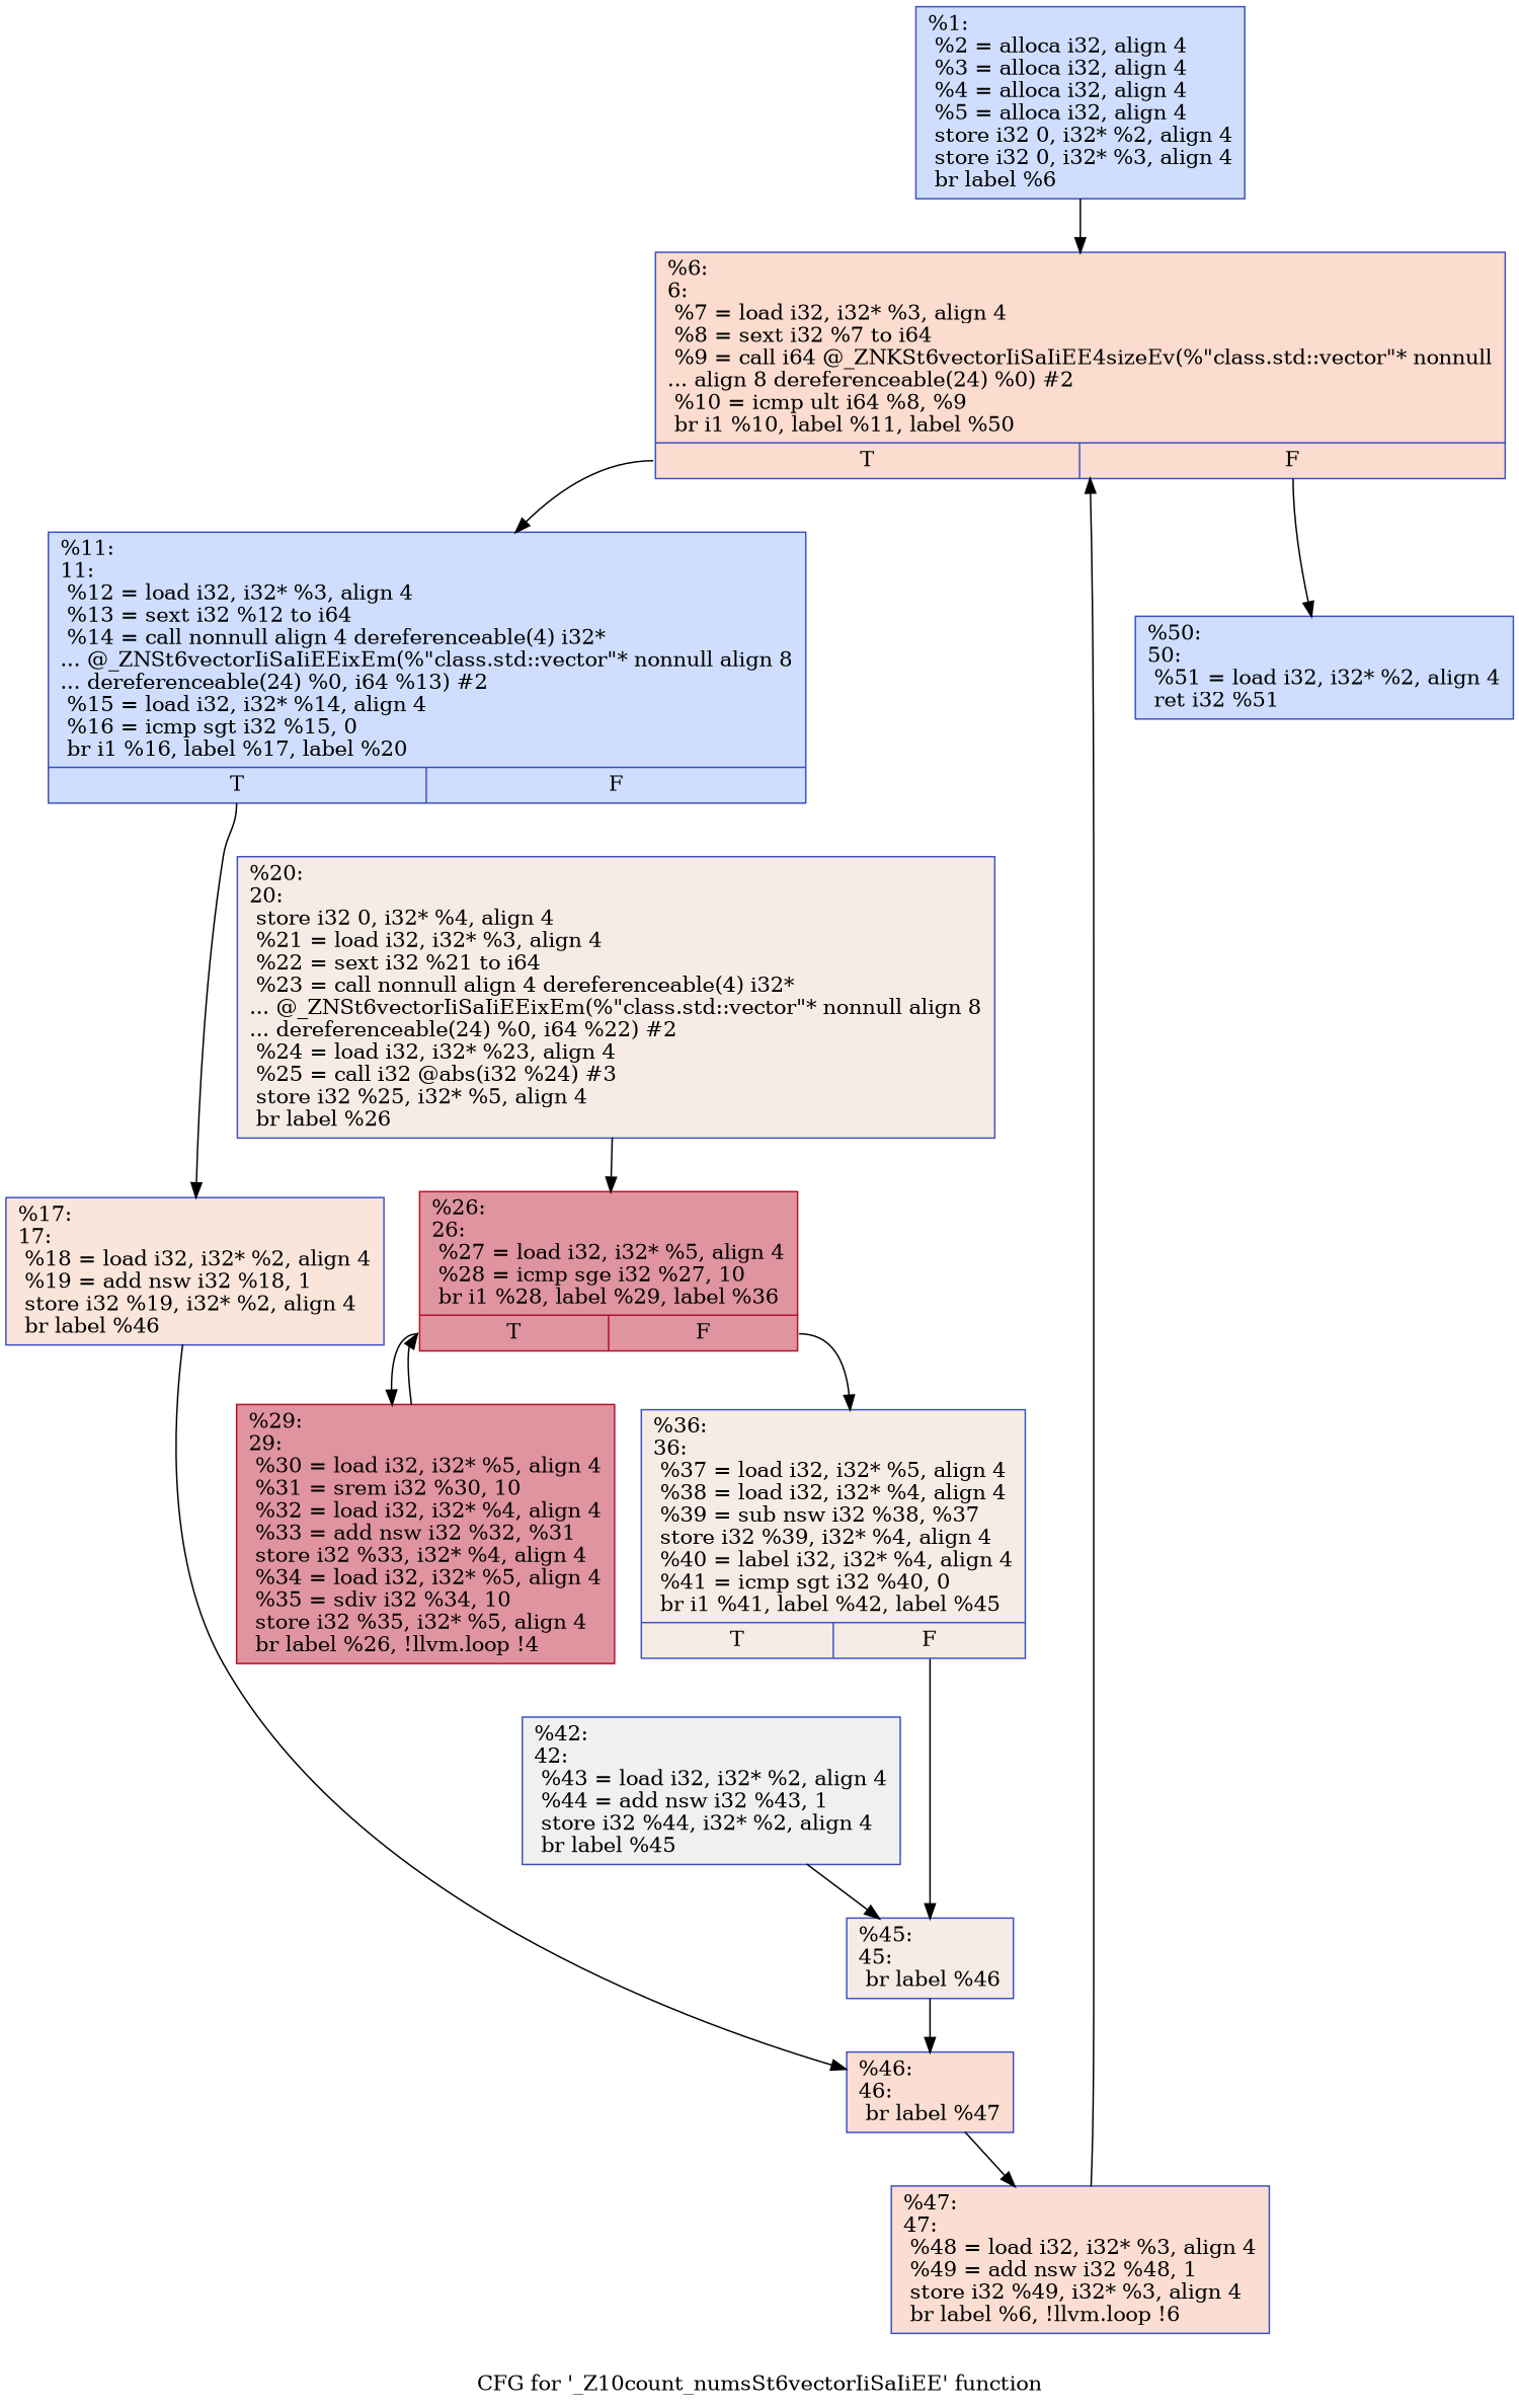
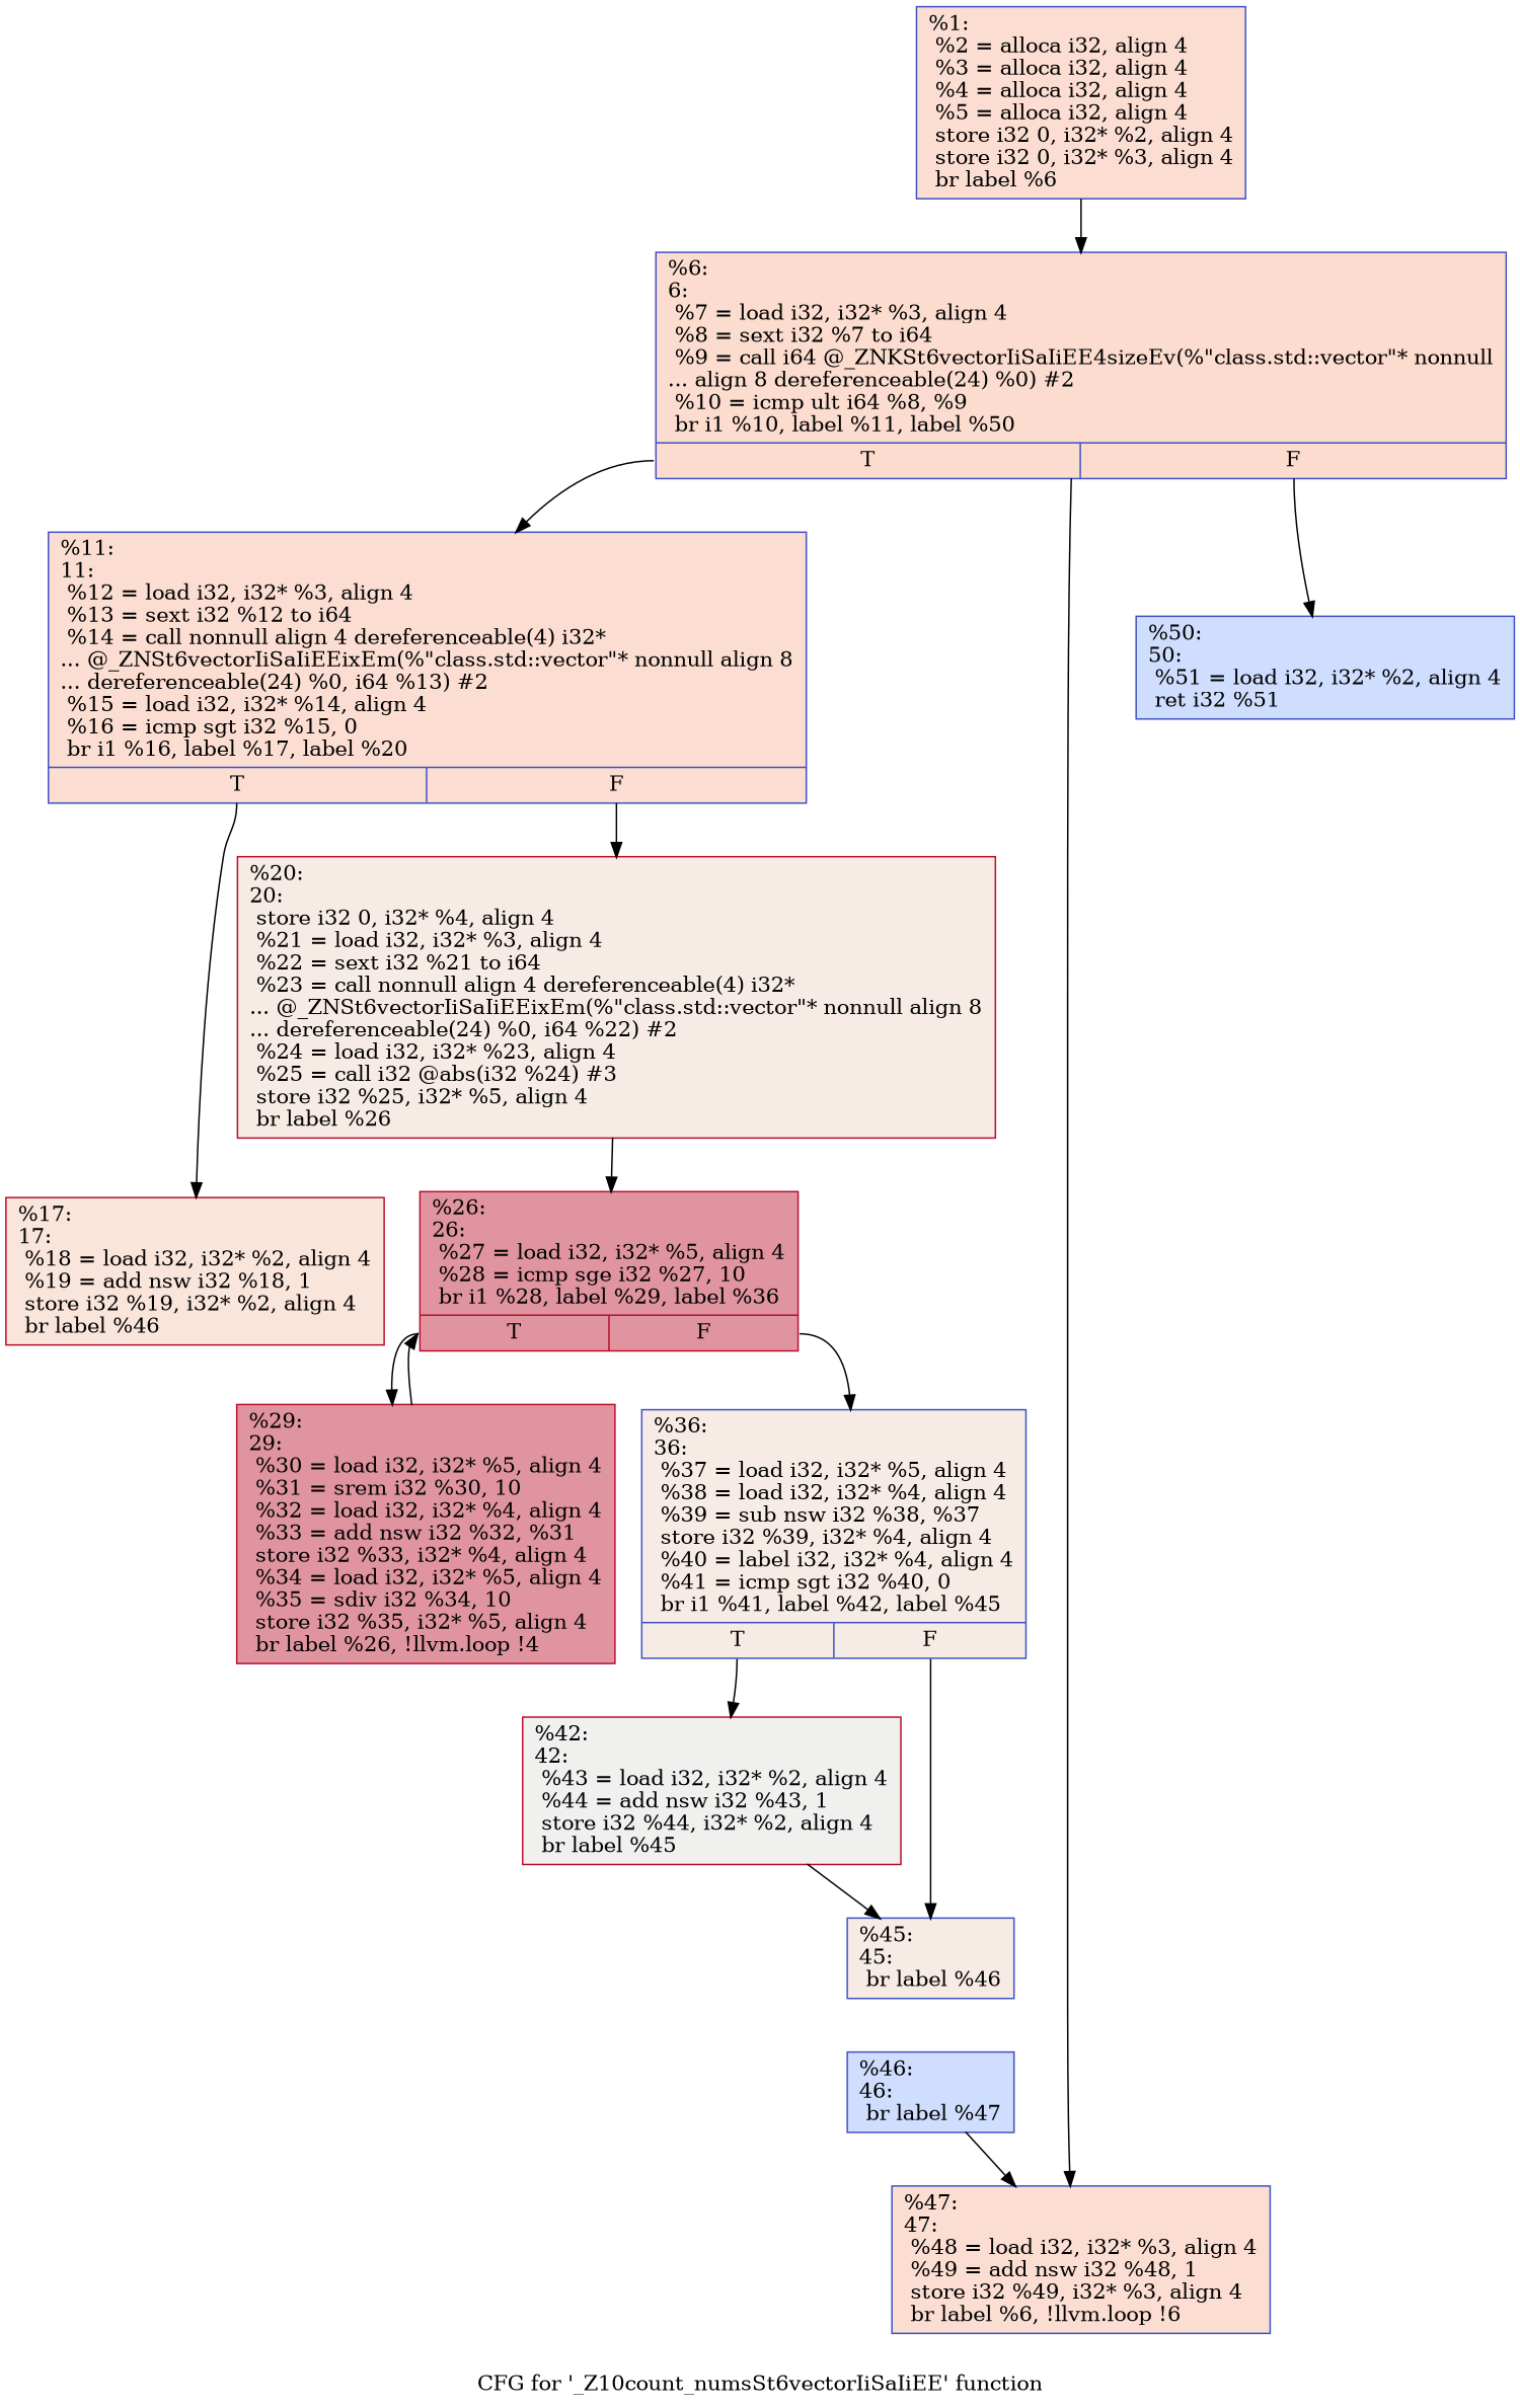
  digraph {
    label="CFG for '_Z10count_numsSt6vectorIiSaIiEE' function"
    node [color="#3d50c3ff" fillcolor="#f7b39670" shape=record style=filled]
-   n1 [fillcolor="#93b5fe70" label="{%1:\l  %2 = alloca i32, align 4\l  %3 = alloca i32, align 4\l  %4 = alloca i32, align 4\l  %5 = alloca i32, align 4\l  store i32 0, i32* %2, align 4\l  store i32 0, i32* %3, align 4\l  br label %6\l}"]
+   n1 [label="{%1:\l  %2 = alloca i32, align 4\l  %3 = alloca i32, align 4\l  %4 = alloca i32, align 4\l  %5 = alloca i32, align 4\l  store i32 0, i32* %2, align 4\l  store i32 0, i32* %3, align 4\l  br label %6\l}"]
    n2 [fillcolor="#f7af9170" label="{%6:\l6:                                                \l  %7 = load i32, i32* %3, align 4\l  %8 = sext i32 %7 to i64\l  %9 = call i64 @_ZNKSt6vectorIiSaIiEE4sizeEv(%\"class.std::vector\"* nonnull\l... align 8 dereferenceable(24) %0) #2\l  %10 = icmp ult i64 %8, %9\l  br i1 %10, label %11, label %50\l|{<s0>T|<s1>F}}"]
-   n3 [fillcolor="#93b5fe70" label="{%11:\l11:                                               \l  %12 = load i32, i32* %3, align 4\l  %13 = sext i32 %12 to i64\l  %14 = call nonnull align 4 dereferenceable(4) i32*\l... @_ZNSt6vectorIiSaIiEEixEm(%\"class.std::vector\"* nonnull align 8\l... dereferenceable(24) %0, i64 %13) #2\l  %15 = load i32, i32* %14, align 4\l  %16 = icmp sgt i32 %15, 0\l  br i1 %16, label %17, label %20\l|{<s0>T|<s1>F}}"]
+   n3 [label="{%11:\l11:                                               \l  %12 = load i32, i32* %3, align 4\l  %13 = sext i32 %12 to i64\l  %14 = call nonnull align 4 dereferenceable(4) i32*\l... @_ZNSt6vectorIiSaIiEEixEm(%\"class.std::vector\"* nonnull align 8\l... dereferenceable(24) %0, i64 %13) #2\l  %15 = load i32, i32* %14, align 4\l  %16 = icmp sgt i32 %15, 0\l  br i1 %16, label %17, label %20\l|{<s0>T|<s1>F}}"]
    n4 [fillcolor="#93b5fe70" label="{%50:\l50:                                               \l  %51 = load i32, i32* %2, align 4\l  ret i32 %51\l}"]
-   n5 [fillcolor="#f4c5ad70" label="{%17:\l17:                                               \l  %18 = load i32, i32* %2, align 4\l  %19 = add nsw i32 %18, 1\l  store i32 %19, i32* %2, align 4\l  br label %46\l}"]
-   n6 [fillcolor="#ecd3c570" label="{%20:\l20:                                               \l  store i32 0, i32* %4, align 4\l  %21 = load i32, i32* %3, align 4\l  %22 = sext i32 %21 to i64\l  %23 = call nonnull align 4 dereferenceable(4) i32*\l... @_ZNSt6vectorIiSaIiEEixEm(%\"class.std::vector\"* nonnull align 8\l... dereferenceable(24) %0, i64 %22) #2\l  %24 = load i32, i32* %23, align 4\l  %25 = call i32 @abs(i32 %24) #3\l  store i32 %25, i32* %5, align 4\l  br label %26\l}"]
-   n7 [label="{%46:\l46:                                               \l  br label %47\l}"]
+   n5 [color="#b70d28ff" fillcolor="#f4c5ad70" label="{%17:\l17:                                               \l  %18 = load i32, i32* %2, align 4\l  %19 = add nsw i32 %18, 1\l  store i32 %19, i32* %2, align 4\l  br label %46\l}"]
+   n6 [color="#b70d28ff" fillcolor="#ecd3c570" label="{%20:\l20:                                               \l  store i32 0, i32* %4, align 4\l  %21 = load i32, i32* %3, align 4\l  %22 = sext i32 %21 to i64\l  %23 = call nonnull align 4 dereferenceable(4) i32*\l... @_ZNSt6vectorIiSaIiEEixEm(%\"class.std::vector\"* nonnull align 8\l... dereferenceable(24) %0, i64 %22) #2\l  %24 = load i32, i32* %23, align 4\l  %25 = call i32 @abs(i32 %24) #3\l  store i32 %25, i32* %5, align 4\l  br label %26\l}"]
+   n7 [fillcolor="#93b5fe70" label="{%46:\l46:                                               \l  br label %47\l}"]
    n8 [color="#b70d28ff" fillcolor="#b70d2870" label="{%26:\l26:                                               \l  %27 = load i32, i32* %5, align 4\l  %28 = icmp sge i32 %27, 10\l  br i1 %28, label %29, label %36\l|{<s0>T|<s1>F}}"]
    n9 [label="{%47:\l47:                                               \l  %48 = load i32, i32* %3, align 4\l  %49 = add nsw i32 %48, 1\l  store i32 %49, i32* %3, align 4\l  br label %6, !llvm.loop !6\l}"]
    n10 [color="#b70d28ff" fillcolor="#b70d2870" label="{%29:\l29:                                               \l  %30 = load i32, i32* %5, align 4\l  %31 = srem i32 %30, 10\l  %32 = load i32, i32* %4, align 4\l  %33 = add nsw i32 %32, %31\l  store i32 %33, i32* %4, align 4\l  %34 = load i32, i32* %5, align 4\l  %35 = sdiv i32 %34, 10\l  store i32 %35, i32* %5, align 4\l  br label %26, !llvm.loop !4\l}"]
    n11 [fillcolor="#ecd3c570" label="{%36:\l36:                                               \l  %37 = load i32, i32* %5, align 4\l  %38 = load i32, i32* %4, align 4\l  %39 = sub nsw i32 %38, %37\l  store i32 %39, i32* %4, align 4\l  %40 = label i32, i32* %4, align 4\l  %41 = icmp sgt i32 %40, 0\l  br i1 %41, label %42, label %45\l|{<s0>T|<s1>F}}"]
-   n12 [fillcolor="#dedcdb70" label="{%42:\l42:                                               \l  %43 = load i32, i32* %2, align 4\l  %44 = add nsw i32 %43, 1\l  store i32 %44, i32* %2, align 4\l  br label %45\l}"]
+   n12 [color="#b70d28ff" fillcolor="#dedcdb70" label="{%42:\l42:                                               \l  %43 = load i32, i32* %2, align 4\l  %44 = add nsw i32 %43, 1\l  store i32 %44, i32* %2, align 4\l  br label %45\l}"]
    n13 [fillcolor="#ecd3c570" label="{%45:\l45:                                               \l  br label %46\l}"]
    n1 -> n2
    n2 -> n3 [tailport=s0]
    n2 -> n4 [tailport=s1]
    n3 -> n5 [tailport=s0]
-   n5 -> n7
+   n3 -> n6 [tailport=s1]
    n6 -> n8
    n7 -> n9
    n8 -> n10 [tailport=s0]
    n8 -> n11 [tailport=s1]
-   n9 -> n2
+   n2 -> n9
    n10 -> n8
+   n11 -> n12 [tailport=s0]
    n11 -> n13 [tailport=s1]
    n12 -> n13
-   n13 -> n7
  }
